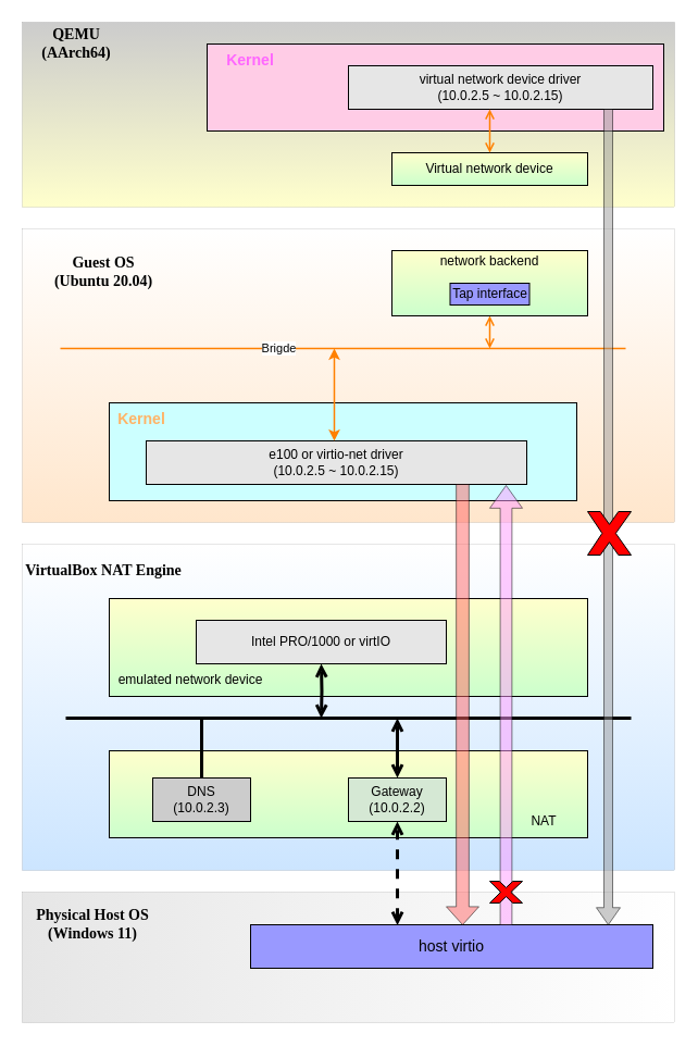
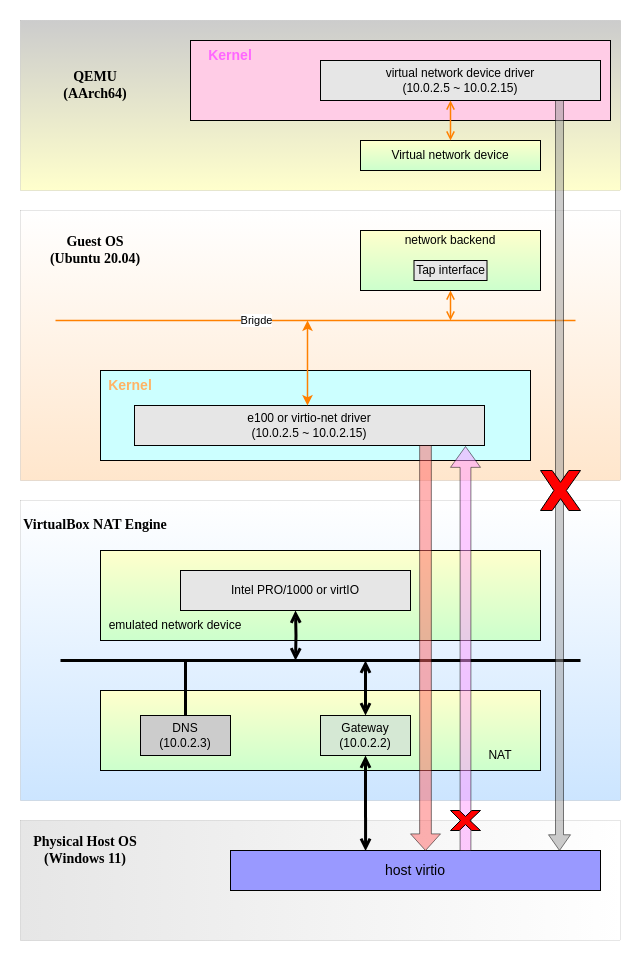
  <mxCell id="0" />
  <mxCell id="1" parent="0" />
  <mxCell id="2" value="" style="rounded=0;whiteSpace=wrap;html=1;gradientColor=#FFFFFF;gradientDirection=east;fillColor=#E6E6E6;strokeWidth=0;" vertex="1" parent="1"><mxGeometry x="20" y="820" width="600" height="120" as="geometry" /></mxCell>
  <mxCell id="3" value="" style="whiteSpace=wrap;html=1;rounded=0;align=left;fillColor=#FFFFFF;gradientColor=#CCE5FF;strokeWidth=0;" vertex="1" parent="1"><mxGeometry x="20" y="500" width="600" height="300" as="geometry" /></mxCell>
  <mxCell id="4" value="&lt;b&gt;&lt;font style=&quot;font-size: 14px;&quot; face=&quot;Times New Roman&quot;&gt;Physical Host OS&lt;br&gt;(Windows 11)&lt;br&gt;&lt;/font&gt;&lt;/b&gt;" style="text;html=1;strokeColor=none;fillColor=none;align=center;verticalAlign=middle;whiteSpace=wrap;rounded=0;" vertex="1" parent="1"><mxGeometry x="30" y="830" width="110" height="40" as="geometry" /></mxCell>
  <mxCell id="5" value="&lt;b&gt;&lt;font style=&quot;font-size: 14px;&quot; face=&quot;Times New Roman&quot;&gt;VirtualBox NAT Engine&lt;/font&gt;&lt;/b&gt;" style="text;html=1;strokeColor=none;fillColor=none;align=center;verticalAlign=middle;whiteSpace=wrap;rounded=0;" vertex="1" parent="1"><mxGeometry x="20" y="510" width="150" height="30" as="geometry" /></mxCell>
  <mxCell id="6" value="" style="rounded=0;whiteSpace=wrap;html=1;fillColor=#FFFFCC;gradientColor=#CCFFCC;gradientDirection=south;" vertex="1" parent="1"><mxGeometry x="100" y="690" width="440" height="80" as="geometry" /></mxCell>
  <mxCell id="7" value="Gateway&lt;br&gt;(10.0.2.2)" style="rounded=0;whiteSpace=wrap;html=1;fillColor=#d5e8d4;" vertex="1" parent="1"><mxGeometry x="320" y="715" width="90" height="40" as="geometry" /></mxCell>
  <mxCell id="8" value="DNS&lt;br&gt;(10.0.2.3)" style="rounded=0;whiteSpace=wrap;html=1;fillColor=#CCCCCC;" vertex="1" parent="1"><mxGeometry x="140" y="715" width="90" height="40" as="geometry" /></mxCell>
  <mxCell id="9" value="&lt;font style=&quot;font-size: 14px;&quot;&gt;host virtio&lt;/font&gt;" style="rounded=0;whiteSpace=wrap;html=1;fillColor=#9999FF;" vertex="1" parent="1"><mxGeometry x="230" y="850" width="370" height="40" as="geometry" /></mxCell>
  <mxCell id="10" value="NAT" style="text;html=1;strokeColor=none;fillColor=none;align=center;verticalAlign=middle;whiteSpace=wrap;rounded=0;" vertex="1" parent="1"><mxGeometry x="470" y="740" width="60" height="30" as="geometry" /></mxCell>
  <mxCell id="11" value="" style="endArrow=none;html=1;rounded=0;edgeStyle=orthogonalEdgeStyle;strokeWidth=3;" edge="1" parent="1"><mxGeometry relative="1" as="geometry"><mxPoint x="60" y="660" as="sourcePoint" /><mxPoint x="580" y="660" as="targetPoint" /></mxGeometry></mxCell>
  <mxCell id="12" value="" style="endArrow=open;html=1;rounded=0;edgeStyle=orthogonalEdgeStyle;exitX=0.5;exitY=0;exitDx=0;exitDy=0;strokeWidth=3;startArrow=open;startFill=0;endFill=0;" edge="1" parent="1" source="7"><mxGeometry relative="1" as="geometry"><mxPoint x="-130" y="680" as="sourcePoint" /><mxPoint x="365" y="660" as="targetPoint" /></mxGeometry></mxCell>
  <mxCell id="13" value="" style="rounded=0;whiteSpace=wrap;html=1;fillColor=#FFFFCC;gradientColor=#CCFFCC;gradientDirection=south;" vertex="1" parent="1"><mxGeometry x="100" y="550" width="440" height="90" as="geometry" /></mxCell>
  <mxCell id="14" value="" style="endArrow=none;html=1;rounded=0;edgeStyle=orthogonalEdgeStyle;exitX=0.5;exitY=0;exitDx=0;exitDy=0;strokeWidth=3;" edge="1" parent="1" source="8"><mxGeometry relative="1" as="geometry"><mxPoint x="180" y="695" as="sourcePoint" /><mxPoint x="185" y="660" as="targetPoint" /></mxGeometry></mxCell>
  <mxCell id="15" value="" style="endArrow=open;html=1;rounded=0;edgeStyle=orthogonalEdgeStyle;strokeWidth=3;entryX=0.5;entryY=1;entryDx=0;entryDy=0;startArrow=open;startFill=0;endFill=0;" edge="1" parent="1" target="24"><mxGeometry relative="1" as="geometry"><mxPoint x="295" y="660" as="sourcePoint" /><mxPoint x="195" y="670" as="targetPoint" /></mxGeometry></mxCell>
- <mxCell id="16" value="" style="endArrow=open;html=1;rounded=0;edgeStyle=orthogonalEdgeStyle;strokeWidth=3;startArrow=open;startFill=0;endFill=0;entryX=0.5;entryY=1;entryDx=0;entryDy=0;exitX=0.365;exitY=0.011;exitDx=0;exitDy=0;exitPerimeter=0;dashed=1;" edge="1" parent="1" source="9" target="7"><mxGeometry relative="1" as="geometry"><mxPoint x="375" y="725" as="sourcePoint" /><mxPoint x="365" y="760" as="targetPoint" /></mxGeometry></mxCell>
+ <mxCell id="16" value="" style="endArrow=open;html=1;rounded=0;edgeStyle=orthogonalEdgeStyle;strokeWidth=3;startArrow=open;startFill=0;endFill=0;entryX=0.5;entryY=1;entryDx=0;entryDy=0;exitX=0.365;exitY=0.011;exitDx=0;exitDy=0;exitPerimeter=0;" edge="1" parent="1" source="9" target="7"><mxGeometry relative="1" as="geometry"><mxPoint x="375" y="725" as="sourcePoint" /><mxPoint x="365" y="760" as="targetPoint" /></mxGeometry></mxCell>
  <mxCell id="17" value="" style="rounded=0;whiteSpace=wrap;html=1;fillColor=#FFE6CC;gradientColor=#FFFFFF;gradientDirection=north;strokeWidth=0;" vertex="1" parent="1"><mxGeometry x="20" y="210" width="600" height="270" as="geometry" /></mxCell>
  <mxCell id="18" value="" style="rounded=0;whiteSpace=wrap;html=1;fillColor=#CCFFFF;" vertex="1" parent="1"><mxGeometry x="100" y="370" width="430" height="90" as="geometry" /></mxCell>
  <mxCell id="19" value="e100 or virtio-net driver&lt;br&gt;(10.0.2.5 ~ 10.0.2.15)" style="rounded=0;whiteSpace=wrap;html=1;fillColor=#E6E6E6;" vertex="1" parent="1"><mxGeometry x="134" y="405" width="350" height="40" as="geometry" /></mxCell>
  <mxCell id="20" value="&lt;b&gt;&lt;font style=&quot;font-size: 14px;&quot; face=&quot;Times New Roman&quot;&gt;Guest OS&lt;br&gt;(Ubuntu 20.04)&lt;br&gt;&lt;/font&gt;&lt;/b&gt;" style="text;html=1;strokeColor=none;fillColor=none;align=center;verticalAlign=middle;whiteSpace=wrap;rounded=0;" vertex="1" parent="1"><mxGeometry x="20" y="230" width="150" height="40" as="geometry" /></mxCell>
  <mxCell id="21" value="&lt;font color=&quot;#ffb366&quot; style=&quot;font-size: 14px;&quot;&gt;&lt;b&gt;Kernel&lt;/b&gt;&lt;/font&gt;" style="text;html=1;strokeColor=none;fillColor=none;align=center;verticalAlign=middle;whiteSpace=wrap;rounded=0;" vertex="1" parent="1"><mxGeometry x="100" y="370" width="60" height="30" as="geometry" /></mxCell>
  <mxCell id="22" value="" style="shape=singleArrow;direction=south;whiteSpace=wrap;html=1;arrowWidth=0.39;arrowSize=0.041;fillColor=#FF6666;opacity=50;" vertex="1" parent="1"><mxGeometry x="410" y="445" width="30" height="405" as="geometry" /></mxCell>
  <mxCell id="23" value="emulated network device" style="text;html=1;strokeColor=none;fillColor=none;align=center;verticalAlign=middle;whiteSpace=wrap;rounded=0;" vertex="1" parent="1"><mxGeometry x="100" y="610" width="150" height="30" as="geometry" /></mxCell>
  <mxCell id="24" value="Intel PRO/1000 or virtIO" style="rounded=0;whiteSpace=wrap;html=1;fillColor=#E6E6E6;" vertex="1" parent="1"><mxGeometry x="180" y="570" width="230" height="40" as="geometry" /></mxCell>
  <mxCell id="25" value="" style="html=1;shadow=0;dashed=0;align=center;verticalAlign=middle;shape=mxgraph.arrows2.arrow;dy=0.64;dx=20.86;direction=north;notch=0;fillColor=#FF99FF;opacity=50;" vertex="1" parent="1"><mxGeometry x="450" y="446" width="30" height="404" as="geometry" /></mxCell>
  <mxCell id="26" value="" style="verticalLabelPosition=bottom;verticalAlign=top;html=1;shape=mxgraph.basic.x;fillColor=#FF0000;" vertex="1" parent="1"><mxGeometry x="450" y="810" width="30" height="20" as="geometry" /></mxCell>
  <mxCell id="27" value="" style="rounded=0;whiteSpace=wrap;html=1;fillColor=#FFFFCC;gradientColor=#CCCCCC;gradientDirection=north;strokeWidth=0;" vertex="1" parent="1"><mxGeometry x="20" y="20" width="600" height="170" as="geometry" /></mxCell>
- <mxCell id="28" value="&lt;b&gt;&lt;font style=&quot;font-size: 14px;&quot; face=&quot;Times New Roman&quot;&gt;QEMU&lt;br&gt;(AArch64)&lt;br&gt;&lt;/font&gt;&lt;/b&gt;" style="text;html=1;strokeColor=none;fillColor=none;align=center;verticalAlign=middle;whiteSpace=wrap;rounded=0;" vertex="1" parent="1"><mxGeometry x="20" y="20" width="100" height="40" as="geometry" /></mxCell>
+ <mxCell id="28" value="&lt;b&gt;&lt;font style=&quot;font-size: 14px;&quot; face=&quot;Times New Roman&quot;&gt;QEMU&lt;br&gt;(AArch64)&lt;br&gt;&lt;/font&gt;&lt;/b&gt;" style="text;html=1;strokeColor=none;fillColor=none;align=center;verticalAlign=middle;whiteSpace=wrap;rounded=0;" vertex="1" parent="1"><mxGeometry x="45" y="65" width="100" height="40" as="geometry" /></mxCell>
  <mxCell id="29" value="" style="endArrow=none;html=1;rounded=0;edgeStyle=orthogonalEdgeStyle;strokeWidth=1.5;strokeColor=#FF8000;" edge="1" parent="1"><mxGeometry relative="1" as="geometry"><mxPoint x="55" y="320" as="sourcePoint" /><mxPoint x="575" y="320" as="targetPoint" /></mxGeometry></mxCell>
  <mxCell id="30" value="Brigde" style="edgeLabel;html=1;align=center;verticalAlign=middle;resizable=0;points=[];" vertex="1" connectable="0" parent="29"><mxGeometry x="-0.232" y="1" relative="1" as="geometry"><mxPoint as="offset" /></mxGeometry></mxCell>
  <mxCell id="31" value="" style="endArrow=open;html=1;rounded=0;edgeStyle=orthogonalEdgeStyle;strokeWidth=1.5;entryX=0.5;entryY=1;entryDx=0;entryDy=0;startArrow=open;startFill=0;endFill=0;strokeColor=#FF8000;" edge="1" parent="1" target="34"><mxGeometry relative="1" as="geometry"><mxPoint x="450" y="320" as="sourcePoint" /><mxPoint x="325" y="330" as="targetPoint" /><Array as="points"><mxPoint x="450" y="320" /><mxPoint x="450" y="280" /></Array></mxGeometry></mxCell>
  <mxCell id="32" value="" style="endArrow=classic;html=1;rounded=0;edgeStyle=orthogonalEdgeStyle;strokeWidth=1.5;exitX=0.86;exitY=0.002;exitDx=0;exitDy=0;exitPerimeter=0;startArrow=classic;startFill=1;endFill=1;strokeColor=#FF8000;" edge="1" parent="1"><mxGeometry relative="1" as="geometry"><mxPoint x="307" y="405.08" as="sourcePoint" /><mxPoint x="307" y="320" as="targetPoint" /><Array as="points" /></mxGeometry></mxCell>
  <mxCell id="33" value="Virtual network device" style="rounded=0;whiteSpace=wrap;html=1;fillColor=#FFFFCC;gradientColor=#CCFFCC;gradientDirection=south;" vertex="1" parent="1"><mxGeometry x="360" y="140" width="180" height="30" as="geometry" /></mxCell>
  <mxCell id="34" value="" style="rounded=0;whiteSpace=wrap;html=1;fillColor=#FFFFCC;gradientColor=#CCFFCC;gradientDirection=south;" vertex="1" parent="1"><mxGeometry x="360" y="230" width="180" height="60" as="geometry" /></mxCell>
- <mxCell id="35" value="Tap interface" style="rounded=0;whiteSpace=wrap;html=1;fillColor=#9999ff;" vertex="1" parent="1"><mxGeometry x="413.5" y="260" width="73" height="20" as="geometry" /></mxCell>
+ <mxCell id="35" value="Tap interface" style="rounded=0;whiteSpace=wrap;html=1;fillColor=#E6E6E6;" vertex="1" parent="1"><mxGeometry x="413.5" y="260" width="73" height="20" as="geometry" /></mxCell>
  <mxCell id="36" value="network backend" style="text;html=1;strokeColor=none;fillColor=none;align=center;verticalAlign=middle;whiteSpace=wrap;rounded=0;" vertex="1" parent="1"><mxGeometry x="400" y="230" width="100" height="20" as="geometry" /></mxCell>
  <mxCell id="37" value="" style="rounded=0;whiteSpace=wrap;html=1;fillColor=#FFCCE6;" vertex="1" parent="1"><mxGeometry x="190" y="40" width="420" height="80" as="geometry" /></mxCell>
  <mxCell id="38" value="virtual network device driver&lt;br&gt;(10.0.2.5 ~ 10.0.2.15)" style="rounded=0;whiteSpace=wrap;html=1;fillColor=#E6E6E6;" vertex="1" parent="1"><mxGeometry x="320" y="60" width="280" height="40" as="geometry" /></mxCell>
  <mxCell id="39" value="&lt;font color=&quot;#ff66ff&quot; style=&quot;font-size: 14px;&quot;&gt;&lt;b style=&quot;&quot;&gt;Kernel&lt;/b&gt;&lt;/font&gt;" style="text;html=1;strokeColor=none;fillColor=none;align=center;verticalAlign=middle;whiteSpace=wrap;rounded=0;" vertex="1" parent="1"><mxGeometry x="200" y="40" width="60" height="30" as="geometry" /></mxCell>
  <mxCell id="40" value="" style="endArrow=open;html=1;rounded=0;edgeStyle=orthogonalEdgeStyle;entryX=0.5;entryY=1;entryDx=0;entryDy=0;strokeWidth=1.5;startArrow=open;startFill=0;endFill=0;strokeColor=#FF8000;" edge="1" parent="1"><mxGeometry width="50" height="50" relative="1" as="geometry"><mxPoint x="450" y="140" as="sourcePoint" /><mxPoint x="450" y="100" as="targetPoint" /><Array as="points" /></mxGeometry></mxCell>
  <mxCell id="41" value="" style="shape=singleArrow;direction=south;whiteSpace=wrap;html=1;arrowWidth=0.364;arrowSize=0.021;fillColor=#999999;opacity=50;" vertex="1" parent="1"><mxGeometry x="548" y="100" width="22" height="750" as="geometry" /></mxCell>
  <mxCell id="42" value="" style="verticalLabelPosition=bottom;verticalAlign=top;html=1;shape=mxgraph.basic.x;fillColor=#FF0000;" vertex="1" parent="1"><mxGeometry x="540" y="470" width="40" height="40" as="geometry" /></mxCell>
